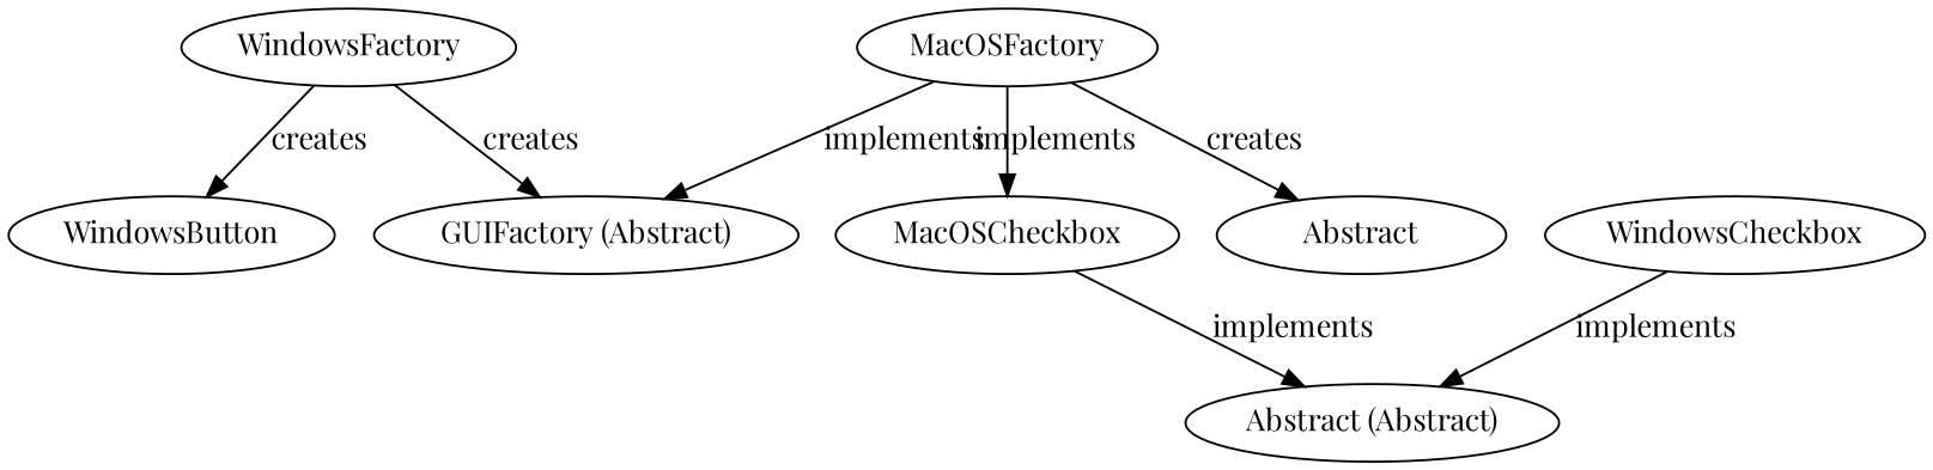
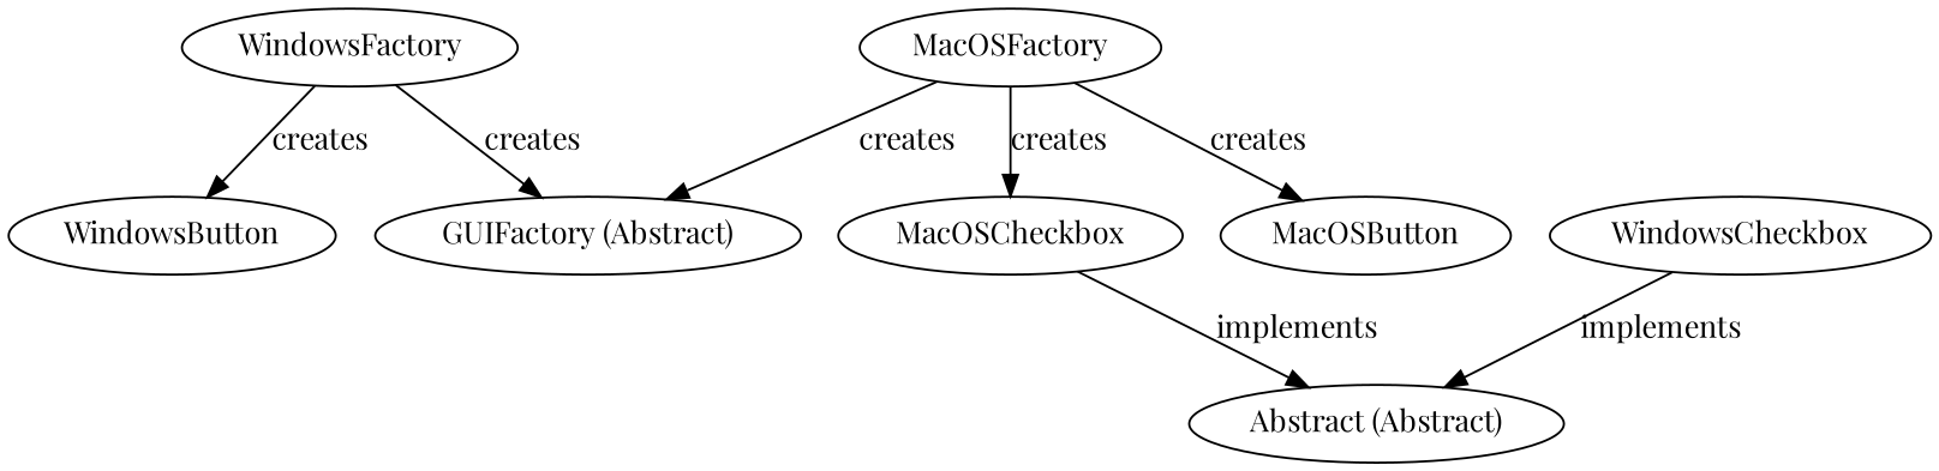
  digraph {
    fontname="Playfair Display"
    node [fontname="Playfair Display"]
    edge [fontname="Playfair Display"]
    n1 [label="GUIFactory (Abstract)"]
    n2 [label=WindowsFactory]
    n3 [label=WindowsButton]
    n4 [label=WindowsCheckbox]
    n5 [label="Abstract (Abstract)"]
    n6 [label=MacOSFactory]
-   n7 [label=Abstract]
+   n7 [label=MacOSButton]
    n8 [label=MacOSCheckbox]
    n2 -> n1 [label=creates]
    n2 -> n3 [label=creates]
    n4 -> n5 [label=implements]
-   n6 -> n1 [label=implements]
+   n6 -> n1 [label=creates]
    n6 -> n7 [label=creates]
-   n6 -> n8 [label=implements]
+   n6 -> n8 [label=creates]
    n8 -> n5 [label=implements]
  }
